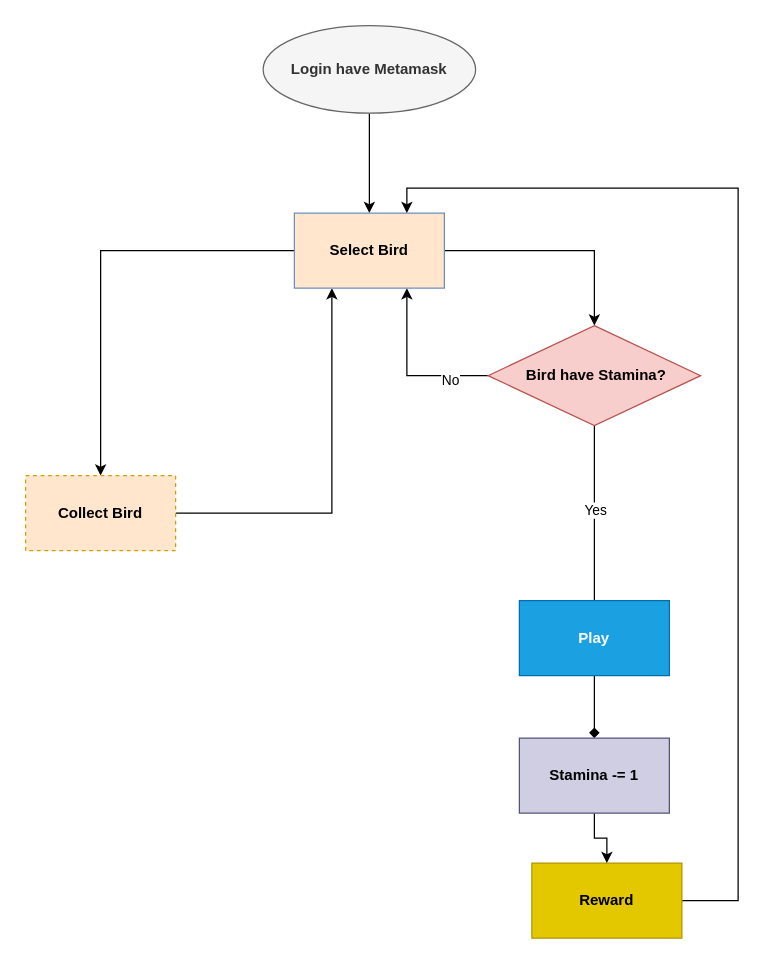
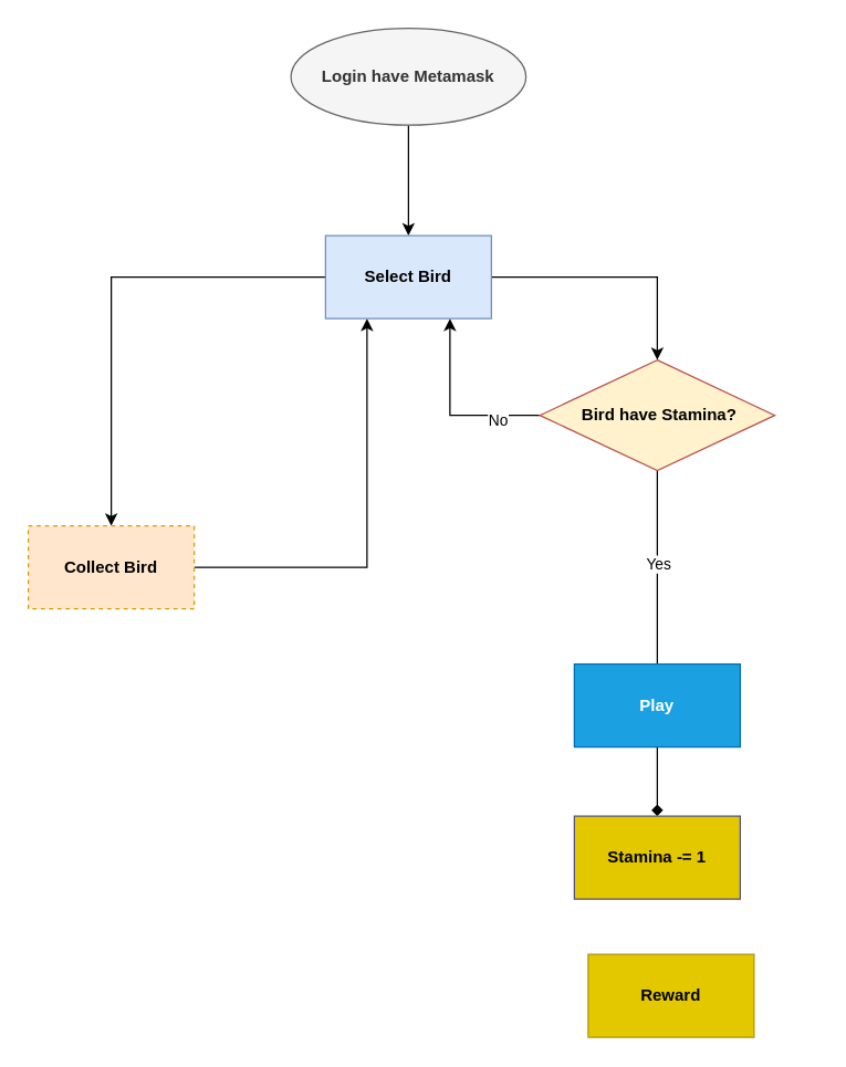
  <mxCell id="0" />
  <mxCell id="1" parent="0" />
  <mxCell id="2" style="edgeStyle=orthogonalEdgeStyle;rounded=0;orthogonalLoop=1;jettySize=auto;html=1;entryX=0.5;entryY=0;entryDx=0;entryDy=0;" edge="1" parent="1" source="3"><mxGeometry relative="1" as="geometry"><mxPoint x="295" y="170" as="targetPoint" /></mxGeometry></mxCell>
  <mxCell id="3" value="&lt;b&gt;Login have Metamask&lt;/b&gt;" style="ellipse;whiteSpace=wrap;html=1;fillColor=#f5f5f5;fontColor=#333333;strokeColor=#666666;" vertex="1" parent="1"><mxGeometry x="210" y="20" width="170" height="70" as="geometry" /></mxCell>
  <mxCell id="4" style="edgeStyle=orthogonalEdgeStyle;rounded=0;orthogonalLoop=1;jettySize=auto;html=1;entryX=0.5;entryY=0;entryDx=0;entryDy=0;exitX=0;exitY=0.5;exitDx=0;exitDy=0;" edge="1" parent="1" source="15" target="7"><mxGeometry relative="1" as="geometry"><mxPoint x="85" y="380" as="targetPoint" /><mxPoint x="210" y="210" as="sourcePoint" /></mxGeometry></mxCell>
  <mxCell id="5" style="edgeStyle=orthogonalEdgeStyle;rounded=0;orthogonalLoop=1;jettySize=auto;html=1;entryX=0.5;entryY=0;entryDx=0;entryDy=0;exitX=1;exitY=0.5;exitDx=0;exitDy=0;" edge="1" parent="1" source="15" target="12"><mxGeometry relative="1" as="geometry"><mxPoint x="380" y="210" as="sourcePoint" /></mxGeometry></mxCell>
  <mxCell id="6" style="edgeStyle=orthogonalEdgeStyle;rounded=0;orthogonalLoop=1;jettySize=auto;html=1;entryX=0.25;entryY=1;entryDx=0;entryDy=0;exitX=1;exitY=0.5;exitDx=0;exitDy=0;" edge="1" parent="1" source="7" target="15"><mxGeometry relative="1" as="geometry"><mxPoint x="170" y="425" as="sourcePoint" /><mxPoint x="252.5" y="230" as="targetPoint" /></mxGeometry></mxCell>
  <mxCell id="7" value="&lt;b&gt;Collect Bird&lt;/b&gt;" style="rounded=0;whiteSpace=wrap;html=1;fillColor=#ffe6cc;strokeColor=#d79b00;dashed=1;" vertex="1" parent="1"><mxGeometry x="20" y="380" width="120" height="60" as="geometry" /></mxCell>
  <mxCell id="8" style="edgeStyle=orthogonalEdgeStyle;rounded=0;orthogonalLoop=1;jettySize=auto;html=1;entryX=0.75;entryY=1;entryDx=0;entryDy=0;" edge="1" parent="1" source="12" target="15"><mxGeometry relative="1" as="geometry"><mxPoint x="337.5" y="230" as="targetPoint" /></mxGeometry></mxCell>
  <mxCell id="9" value="No" style="edgeLabel;html=1;align=center;verticalAlign=middle;resizable=0;points=[];" vertex="1" connectable="0" parent="8"><mxGeometry x="-0.543" y="3" relative="1" as="geometry"><mxPoint as="offset" /></mxGeometry></mxCell>
  <mxCell id="10" style="edgeStyle=orthogonalEdgeStyle;rounded=0;orthogonalLoop=1;jettySize=auto;html=1;" edge="1" parent="1" source="12"><mxGeometry relative="1" as="geometry"><mxPoint x="475" y="500" as="targetPoint" /></mxGeometry></mxCell>
  <mxCell id="11" value="Yes" style="edgeLabel;html=1;align=center;verticalAlign=middle;resizable=0;points=[];" vertex="1" connectable="0" parent="10"><mxGeometry x="-0.163" relative="1" as="geometry"><mxPoint as="offset" /></mxGeometry></mxCell>
- <mxCell id="12" value="&lt;b&gt;&amp;nbsp;Bird have Stamina?&lt;/b&gt;" style="rhombus;whiteSpace=wrap;html=1;fillColor=#f8cecc;strokeColor=#b85450;" vertex="1" parent="1"><mxGeometry x="390" y="260" width="170" height="80" as="geometry" /></mxCell>
+ <mxCell id="12" value="&lt;b&gt;&amp;nbsp;Bird have Stamina?&lt;/b&gt;" style="rhombus;whiteSpace=wrap;html=1;fillColor=#fff2cc;strokeColor=#b85450;" vertex="1" parent="1"><mxGeometry x="390" y="260" width="170" height="80" as="geometry" /></mxCell>
  <mxCell id="13" style="edgeStyle=orthogonalEdgeStyle;rounded=0;orthogonalLoop=1;jettySize=auto;html=1;entryX=0.5;entryY=0;entryDx=0;entryDy=0;endArrow=diamond;" edge="1" parent="1" source="14" target="19"><mxGeometry relative="1" as="geometry" /></mxCell>
  <mxCell id="14" value="&lt;b&gt;Play&lt;/b&gt;" style="rounded=0;whiteSpace=wrap;html=1;fillColor=#1ba1e2;fontColor=#ffffff;strokeColor=#006EAF;" vertex="1" parent="1"><mxGeometry x="415" y="480" width="120" height="60" as="geometry" /></mxCell>
- <mxCell id="15" value="&lt;b&gt;Select Bird&lt;/b&gt;" style="rounded=0;whiteSpace=wrap;html=1;fillColor=#ffe6cc;strokeColor=#6c8ebf;" vertex="1" parent="1"><mxGeometry x="235" y="170" width="120" height="60" as="geometry" /></mxCell>
- <mxCell id="16" style="edgeStyle=orthogonalEdgeStyle;rounded=0;orthogonalLoop=1;jettySize=auto;html=1;entryX=0.75;entryY=0;entryDx=0;entryDy=0;" edge="1" parent="1" source="17" target="15"><mxGeometry relative="1" as="geometry"><mxPoint x="610" y="460" as="targetPoint" /><Array as="points"><mxPoint x="590" y="720" /><mxPoint x="590" y="150" /><mxPoint x="325" y="150" /></Array></mxGeometry></mxCell>
+ <mxCell id="15" value="&lt;b&gt;Select Bird&lt;/b&gt;" style="rounded=0;whiteSpace=wrap;html=1;fillColor=#dae8fc;strokeColor=#6c8ebf;" vertex="1" parent="1"><mxGeometry x="235" y="170" width="120" height="60" as="geometry" /></mxCell>
  <mxCell id="17" value="&lt;b&gt;Reward&lt;/b&gt;" style="rounded=0;whiteSpace=wrap;html=1;fillColor=#e3c800;fontColor=#000000;strokeColor=#B09500;" vertex="1" parent="1"><mxGeometry x="425" y="690" width="120" height="60" as="geometry" /></mxCell>
- <mxCell id="18" style="edgeStyle=orthogonalEdgeStyle;rounded=0;orthogonalLoop=1;jettySize=auto;html=1;entryX=0.5;entryY=0;entryDx=0;entryDy=0;" edge="1" parent="1" source="19" target="17"><mxGeometry relative="1" as="geometry" /></mxCell>
- <mxCell id="19" value="&lt;b&gt;Stamina -= 1&lt;/b&gt;" style="rounded=0;whiteSpace=wrap;html=1;fillColor=#d0cee2;strokeColor=#56517e;" vertex="1" parent="1"><mxGeometry x="415" y="590" width="120" height="60" as="geometry" /></mxCell>
+ <mxCell id="19" value="&lt;b&gt;Stamina -= 1&lt;/b&gt;" style="rounded=0;whiteSpace=wrap;html=1;fillColor=#e3c800;strokeColor=#56517e;" vertex="1" parent="1"><mxGeometry x="415" y="590" width="120" height="60" as="geometry" /></mxCell>
